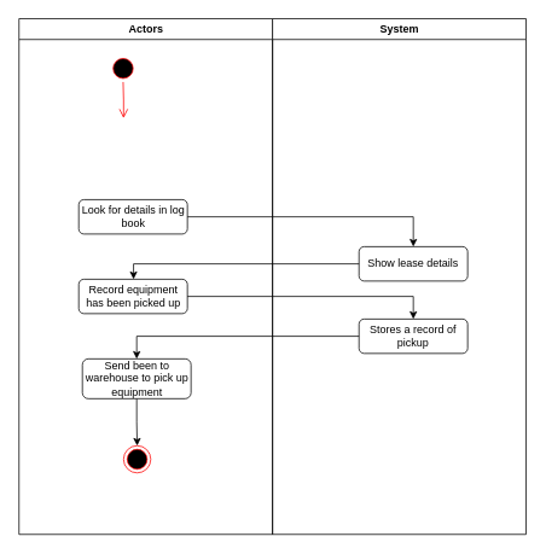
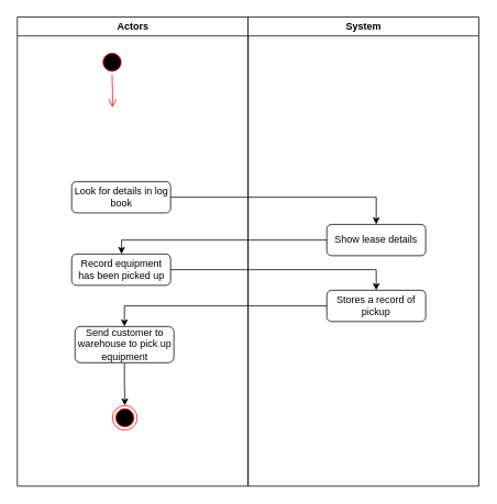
  <mxCell id="0" />
  <mxCell id="1" parent="0" />
  <mxCell id="2" value="Actors" style="swimlane;whiteSpace=wrap" parent="1" vertex="1"><mxGeometry x="20.5" y="20" width="280" height="570" as="geometry" /></mxCell>
  <mxCell id="3" value="" style="ellipse;shape=startState;fillColor=#000000;strokeColor=#ff0000;" parent="2" vertex="1"><mxGeometry x="100" y="40" width="30" height="30" as="geometry" /></mxCell>
  <mxCell id="4" value="" style="edgeStyle=elbowEdgeStyle;elbow=horizontal;verticalAlign=bottom;endArrow=open;endSize=8;strokeColor=#FF0000;endFill=1;rounded=0" parent="2" source="3" edge="1"><mxGeometry x="100" y="40" as="geometry"><mxPoint x="115.5" y="110" as="targetPoint" /></mxGeometry></mxCell>
  <mxCell id="5" value="Look for details in log book" style="rounded=1;whiteSpace=wrap;html=1;" vertex="1" parent="2"><mxGeometry x="66" y="200" width="120" height="38" as="geometry" /></mxCell>
  <mxCell id="6" value="Record equipment has been picked up" style="rounded=1;whiteSpace=wrap;html=1;" vertex="1" parent="2"><mxGeometry x="66" y="288" width="120" height="38" as="geometry" /></mxCell>
  <mxCell id="7" style="edgeStyle=orthogonalEdgeStyle;rounded=0;orthogonalLoop=1;jettySize=auto;html=1;exitX=0.5;exitY=1;exitDx=0;exitDy=0;entryX=0.5;entryY=0;entryDx=0;entryDy=0;" edge="1" parent="2" source="8" target="9"><mxGeometry relative="1" as="geometry" /></mxCell>
- <mxCell id="8" value="Send been to warehouse to pick up equipment" style="rounded=1;whiteSpace=wrap;html=1;" vertex="1" parent="2"><mxGeometry x="70" y="376" width="120" height="44" as="geometry" /></mxCell>
+ <mxCell id="8" value="Send customer to warehouse to pick up equipment" style="rounded=1;whiteSpace=wrap;html=1;" vertex="1" parent="2"><mxGeometry x="70" y="376" width="120" height="44" as="geometry" /></mxCell>
  <mxCell id="9" value="" style="ellipse;html=1;shape=endState;fillColor=#000000;strokeColor=#ff0000;" vertex="1" parent="2"><mxGeometry x="115.5" y="472" width="30" height="30" as="geometry" /></mxCell>
  <mxCell id="10" value="System" style="swimlane;whiteSpace=wrap" parent="1" vertex="1"><mxGeometry x="300.5" y="20" width="280" height="570" as="geometry" /></mxCell>
  <mxCell id="11" value="Show lease details" style="rounded=1;whiteSpace=wrap;html=1;" vertex="1" parent="10"><mxGeometry x="95.5" y="252" width="120" height="38" as="geometry" /></mxCell>
  <mxCell id="12" value="Stores a record of pickup" style="rounded=1;whiteSpace=wrap;html=1;" vertex="1" parent="10"><mxGeometry x="95.5" y="332" width="120" height="38" as="geometry" /></mxCell>
  <mxCell id="13" value="" style="edgeStyle=orthogonalEdgeStyle;rounded=0;orthogonalLoop=1;jettySize=auto;html=1;" edge="1" parent="1" source="5" target="11"><mxGeometry relative="1" as="geometry" /></mxCell>
  <mxCell id="14" value="" style="edgeStyle=orthogonalEdgeStyle;rounded=0;orthogonalLoop=1;jettySize=auto;html=1;" edge="1" parent="1" source="11" target="6"><mxGeometry relative="1" as="geometry"><Array as="points"><mxPoint x="147" y="291" /></Array></mxGeometry></mxCell>
  <mxCell id="15" value="" style="edgeStyle=orthogonalEdgeStyle;rounded=0;orthogonalLoop=1;jettySize=auto;html=1;" edge="1" parent="1" source="6" target="12"><mxGeometry relative="1" as="geometry" /></mxCell>
  <mxCell id="16" value="" style="edgeStyle=orthogonalEdgeStyle;rounded=0;orthogonalLoop=1;jettySize=auto;html=1;" edge="1" parent="1" source="12" target="8"><mxGeometry relative="1" as="geometry" /></mxCell>
